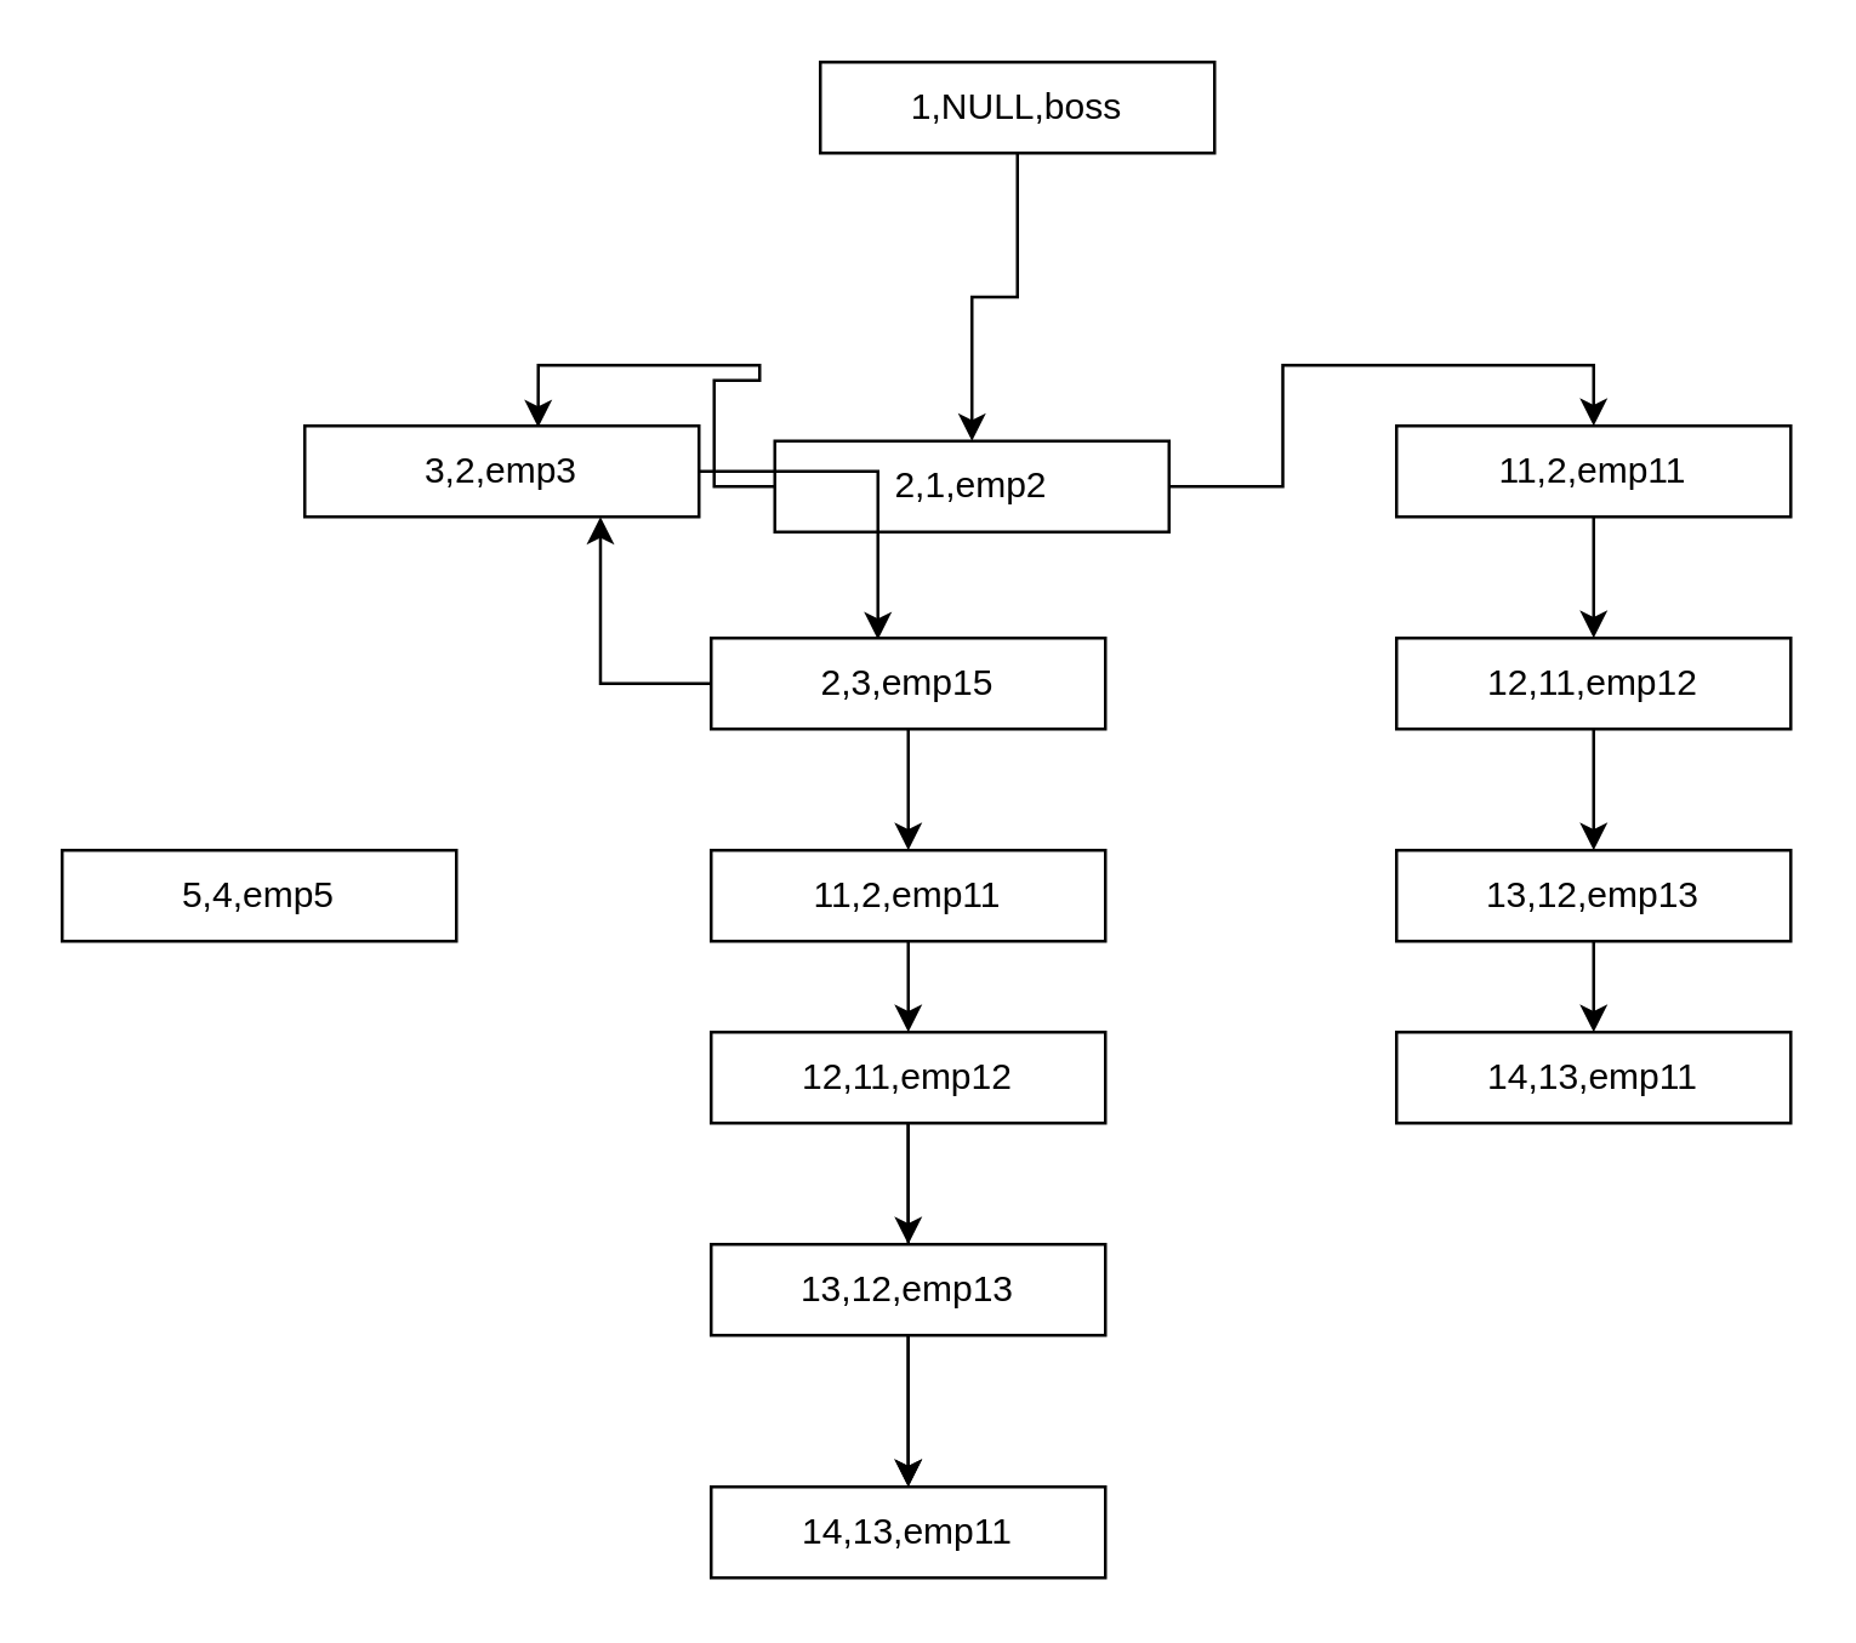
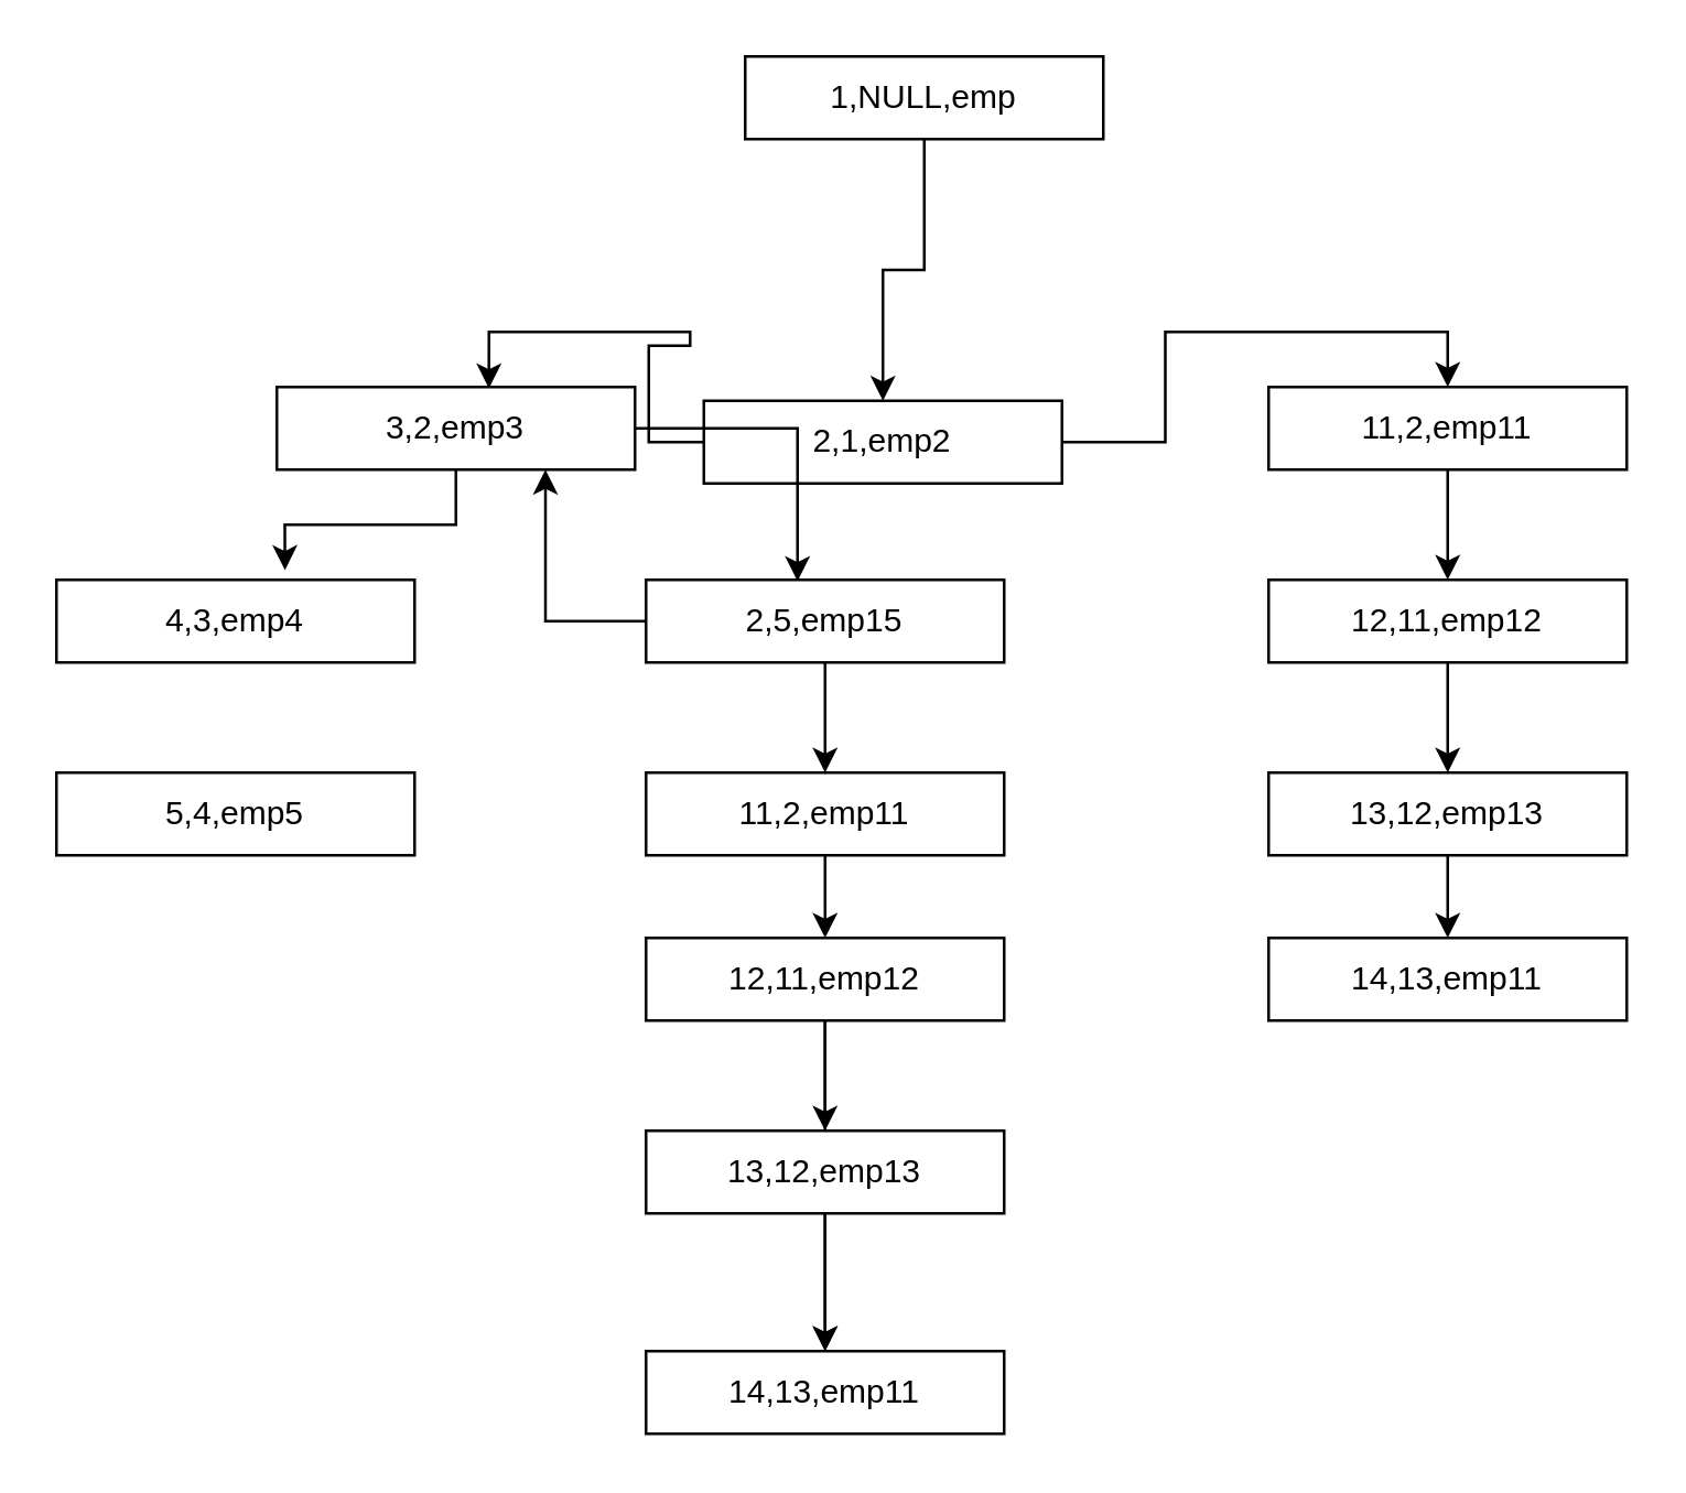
  <mxCell id="0" />
  <mxCell id="1" parent="0" />
  <mxCell id="2" value="" style="edgeStyle=orthogonalEdgeStyle;rounded=0;orthogonalLoop=1;jettySize=auto;html=1;" edge="1" parent="1" source="3" target="6"><mxGeometry relative="1" as="geometry" /></mxCell>
- <mxCell id="3" value="1,NULL,boss" style="rounded=0;whiteSpace=wrap;html=1;" vertex="1" parent="1"><mxGeometry x="270" y="20" width="130" height="30" as="geometry" /></mxCell>
+ <mxCell id="3" value="1,NULL,emp" style="rounded=0;whiteSpace=wrap;html=1;" vertex="1" parent="1"><mxGeometry x="270" y="20" width="130" height="30" as="geometry" /></mxCell>
  <mxCell id="4" style="edgeStyle=orthogonalEdgeStyle;rounded=0;orthogonalLoop=1;jettySize=auto;html=1;entryX=0.592;entryY=0.017;entryDx=0;entryDy=0;entryPerimeter=0;" edge="1" parent="1" source="6" target="11"><mxGeometry relative="1" as="geometry" /></mxCell>
  <mxCell id="5" style="edgeStyle=orthogonalEdgeStyle;rounded=0;orthogonalLoop=1;jettySize=auto;html=1;entryX=0.5;entryY=0;entryDx=0;entryDy=0;" edge="1" parent="1" source="6" target="8"><mxGeometry relative="1" as="geometry" /></mxCell>
  <mxCell id="6" value="2,1,emp2" style="rounded=0;whiteSpace=wrap;html=1;" vertex="1" parent="1"><mxGeometry x="255" y="145" width="130" height="30" as="geometry" /></mxCell>
  <mxCell id="7" style="edgeStyle=orthogonalEdgeStyle;rounded=0;orthogonalLoop=1;jettySize=auto;html=1;exitX=0.5;exitY=1;exitDx=0;exitDy=0;entryX=0.5;entryY=0;entryDx=0;entryDy=0;" edge="1" parent="1" source="8" target="18"><mxGeometry relative="1" as="geometry" /></mxCell>
  <mxCell id="8" value="11,2,emp11" style="rounded=0;whiteSpace=wrap;html=1;" vertex="1" parent="1"><mxGeometry x="460" y="140" width="130" height="30" as="geometry" /></mxCell>
+ <mxCell id="9" style="edgeStyle=orthogonalEdgeStyle;rounded=0;orthogonalLoop=1;jettySize=auto;html=1;entryX=0.638;entryY=-0.117;entryDx=0;entryDy=0;entryPerimeter=0;" edge="1" parent="1" source="11" target="15"><mxGeometry relative="1" as="geometry" /></mxCell>
  <mxCell id="10" style="edgeStyle=orthogonalEdgeStyle;rounded=0;orthogonalLoop=1;jettySize=auto;html=1;entryX=0.423;entryY=0.017;entryDx=0;entryDy=0;entryPerimeter=0;" edge="1" parent="1" source="11" target="14"><mxGeometry relative="1" as="geometry" /></mxCell>
  <mxCell id="11" value="3,2,emp3" style="rounded=0;whiteSpace=wrap;html=1;" vertex="1" parent="1"><mxGeometry x="100" y="140" width="130" height="30" as="geometry" /></mxCell>
  <mxCell id="12" style="edgeStyle=orthogonalEdgeStyle;rounded=0;orthogonalLoop=1;jettySize=auto;html=1;entryX=0.75;entryY=1;entryDx=0;entryDy=0;" edge="1" parent="1" source="14" target="11"><mxGeometry relative="1" as="geometry" /></mxCell>
  <mxCell id="13" style="edgeStyle=orthogonalEdgeStyle;rounded=0;orthogonalLoop=1;jettySize=auto;html=1;exitX=0.5;exitY=1;exitDx=0;exitDy=0;entryX=0.5;entryY=0;entryDx=0;entryDy=0;" edge="1" parent="1" source="14" target="24"><mxGeometry relative="1" as="geometry" /></mxCell>
- <mxCell id="14" value="2,3,emp15" style="rounded=0;whiteSpace=wrap;html=1;" vertex="1" parent="1"><mxGeometry x="234" y="210" width="130" height="30" as="geometry" /></mxCell>
+ <mxCell id="14" value="2,5,emp15" style="rounded=0;whiteSpace=wrap;html=1;" vertex="1" parent="1"><mxGeometry x="234" y="210" width="130" height="30" as="geometry" /></mxCell>
+ <mxCell id="15" value="4,3,emp4" style="rounded=0;whiteSpace=wrap;html=1;" vertex="1" parent="1"><mxGeometry x="20" y="210" width="130" height="30" as="geometry" /></mxCell>
  <mxCell id="16" value="5,4,emp5" style="rounded=0;whiteSpace=wrap;html=1;" vertex="1" parent="1"><mxGeometry x="20" y="280" width="130" height="30" as="geometry" /></mxCell>
  <mxCell id="17" style="edgeStyle=orthogonalEdgeStyle;rounded=0;orthogonalLoop=1;jettySize=auto;html=1;exitX=0.5;exitY=1;exitDx=0;exitDy=0;entryX=0.5;entryY=0;entryDx=0;entryDy=0;" edge="1" parent="1" source="18" target="20"><mxGeometry relative="1" as="geometry" /></mxCell>
  <mxCell id="18" value="12,11,emp12" style="rounded=0;whiteSpace=wrap;html=1;" vertex="1" parent="1"><mxGeometry x="460" y="210" width="130" height="30" as="geometry" /></mxCell>
  <mxCell id="19" style="edgeStyle=orthogonalEdgeStyle;rounded=0;orthogonalLoop=1;jettySize=auto;html=1;exitX=0.5;exitY=1;exitDx=0;exitDy=0;entryX=0.5;entryY=0;entryDx=0;entryDy=0;" edge="1" parent="1" source="20" target="21"><mxGeometry relative="1" as="geometry" /></mxCell>
  <mxCell id="20" value="13,12,emp13" style="rounded=0;whiteSpace=wrap;html=1;" vertex="1" parent="1"><mxGeometry x="460" y="280" width="130" height="30" as="geometry" /></mxCell>
  <mxCell id="21" value="14,13,emp11" style="rounded=0;whiteSpace=wrap;html=1;" vertex="1" parent="1"><mxGeometry x="460" y="340" width="130" height="30" as="geometry" /></mxCell>
  <mxCell id="22" style="edgeStyle=orthogonalEdgeStyle;rounded=0;orthogonalLoop=1;jettySize=auto;html=1;exitX=0.5;exitY=1;exitDx=0;exitDy=0;" edge="1" parent="1" source="14" target="14"><mxGeometry relative="1" as="geometry" /></mxCell>
  <mxCell id="23" style="edgeStyle=orthogonalEdgeStyle;rounded=0;orthogonalLoop=1;jettySize=auto;html=1;exitX=0.5;exitY=1;exitDx=0;exitDy=0;entryX=0.5;entryY=0;entryDx=0;entryDy=0;" edge="1" parent="1" source="24" target="27"><mxGeometry relative="1" as="geometry" /></mxCell>
  <mxCell id="24" value="11,2,emp11" style="rounded=0;whiteSpace=wrap;html=1;" vertex="1" parent="1"><mxGeometry x="234" y="280" width="130" height="30" as="geometry" /></mxCell>
  <mxCell id="25" value="" style="edgeStyle=orthogonalEdgeStyle;rounded=0;orthogonalLoop=1;jettySize=auto;html=1;" edge="1" parent="1" source="27" target="30"><mxGeometry relative="1" as="geometry" /></mxCell>
  <mxCell id="26" style="edgeStyle=orthogonalEdgeStyle;rounded=0;orthogonalLoop=1;jettySize=auto;html=1;exitX=0.5;exitY=1;exitDx=0;exitDy=0;" edge="1" parent="1" source="27"><mxGeometry relative="1" as="geometry"><mxPoint x="299" y="410" as="targetPoint" /></mxGeometry></mxCell>
  <mxCell id="27" value="12,11,emp12" style="rounded=0;whiteSpace=wrap;html=1;" vertex="1" parent="1"><mxGeometry x="234" y="340" width="130" height="30" as="geometry" /></mxCell>
  <mxCell id="28" value="" style="edgeStyle=orthogonalEdgeStyle;rounded=0;orthogonalLoop=1;jettySize=auto;html=1;" edge="1" parent="1" source="29" target="30"><mxGeometry relative="1" as="geometry" /></mxCell>
  <mxCell id="29" value="13,12,emp13" style="rounded=0;whiteSpace=wrap;html=1;" vertex="1" parent="1"><mxGeometry x="234" y="410" width="130" height="30" as="geometry" /></mxCell>
  <mxCell id="30" value="14,13,emp11" style="rounded=0;whiteSpace=wrap;html=1;" vertex="1" parent="1"><mxGeometry x="234" y="490" width="130" height="30" as="geometry" /></mxCell>
